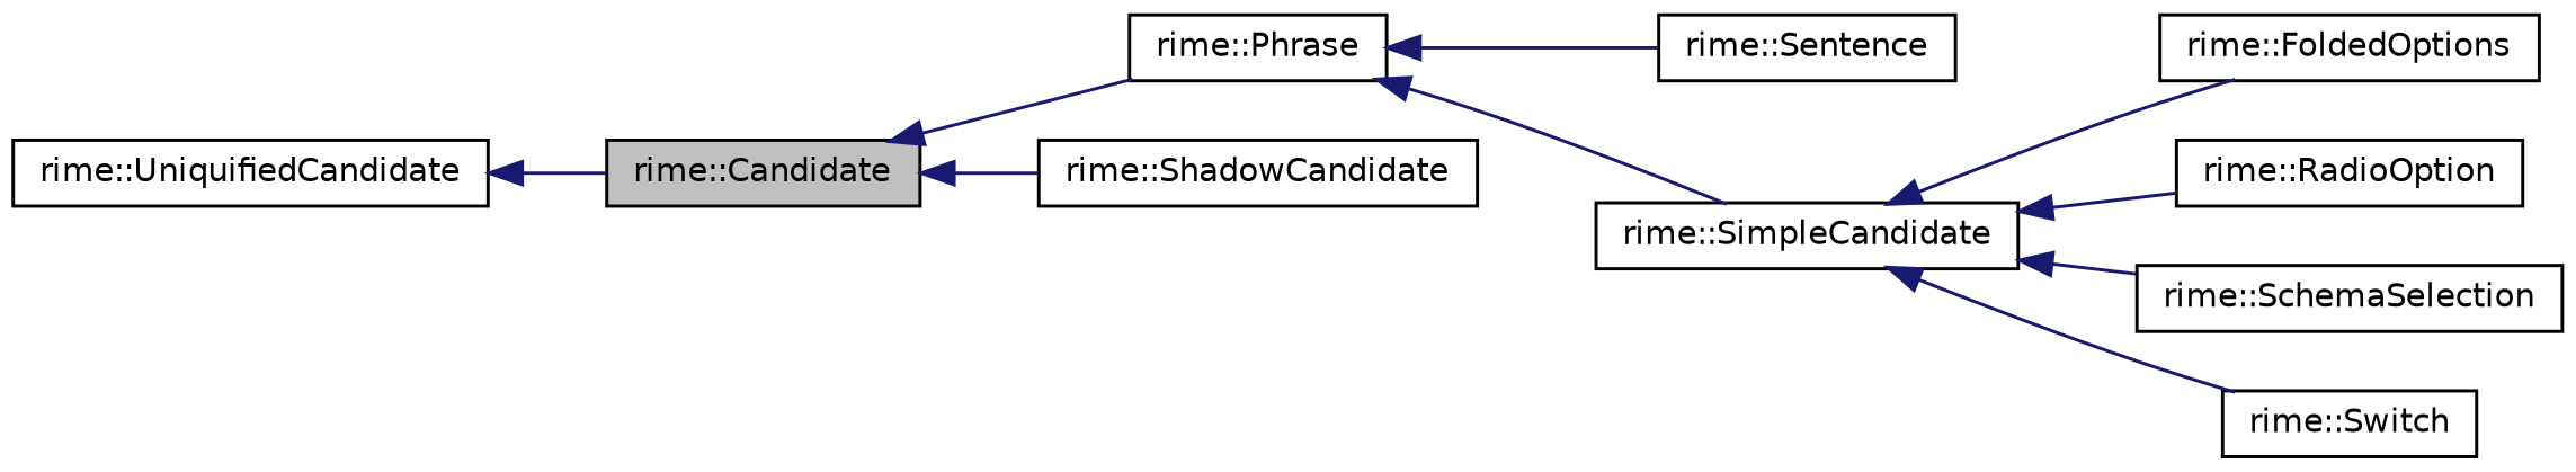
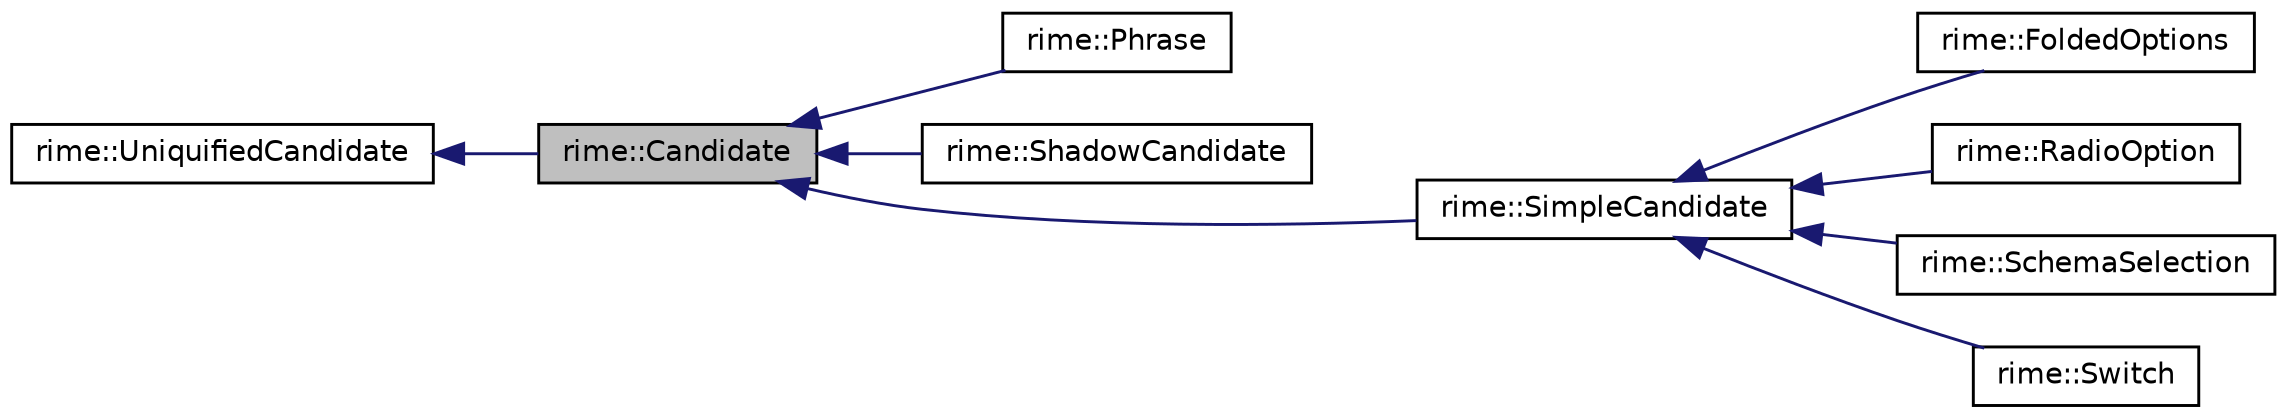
  digraph {
    rankdir=LR
    node [color=black fillcolor=white fontname=Helvetica fontsize=10 shape=record style=filled]
    edge [color=midnightblue dir=back fontname=Helvetica fontsize=10 labelfontname=Helvetica labelfontsize=10 style=solid]
    n1 [fillcolor=grey75 fontcolor=black height=0.2 label="rime::Candidate" width=0.4]
    n2 [height=0.2 label="rime::Phrase" width=0.4]
    n3 [height=0.2 label="rime::ShadowCandidate" width=0.4]
    n4 [height=0.2 label="rime::SimpleCandidate" width=0.4]
-   n5 [height=0.2 label="rime::Sentence" width=0.4]
    n6 [height=0.2 label="rime::FoldedOptions" width=0.4]
    n7 [height=0.2 label="rime::RadioOption" width=0.4]
    n8 [height=0.2 label="rime::SchemaSelection" width=0.4]
    n9 [height=0.2 label="rime::Switch" width=0.4]
    n10 [height=0.2 label="rime::UniquifiedCandidate" width=0.4]
    n1 -> n2
    n1 -> n3
-   n2 -> n4
-   n2 -> n5
+   n1 -> n4
    n4 -> n6
    n4 -> n7
    n4 -> n8
    n4 -> n9
    n10 -> n1
  }
